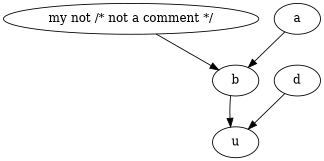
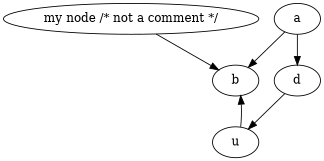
  digraph {
    a
    b
    d
    u
-   " my node /* not a comment */ " [label="my not /* not a comment */"]
+   " my node /* not a comment */ "
    a -> b
-   b -> u
+   a -> d
+   u -> b
    d -> u
    " my node /* not a comment */ " -> b
  }
